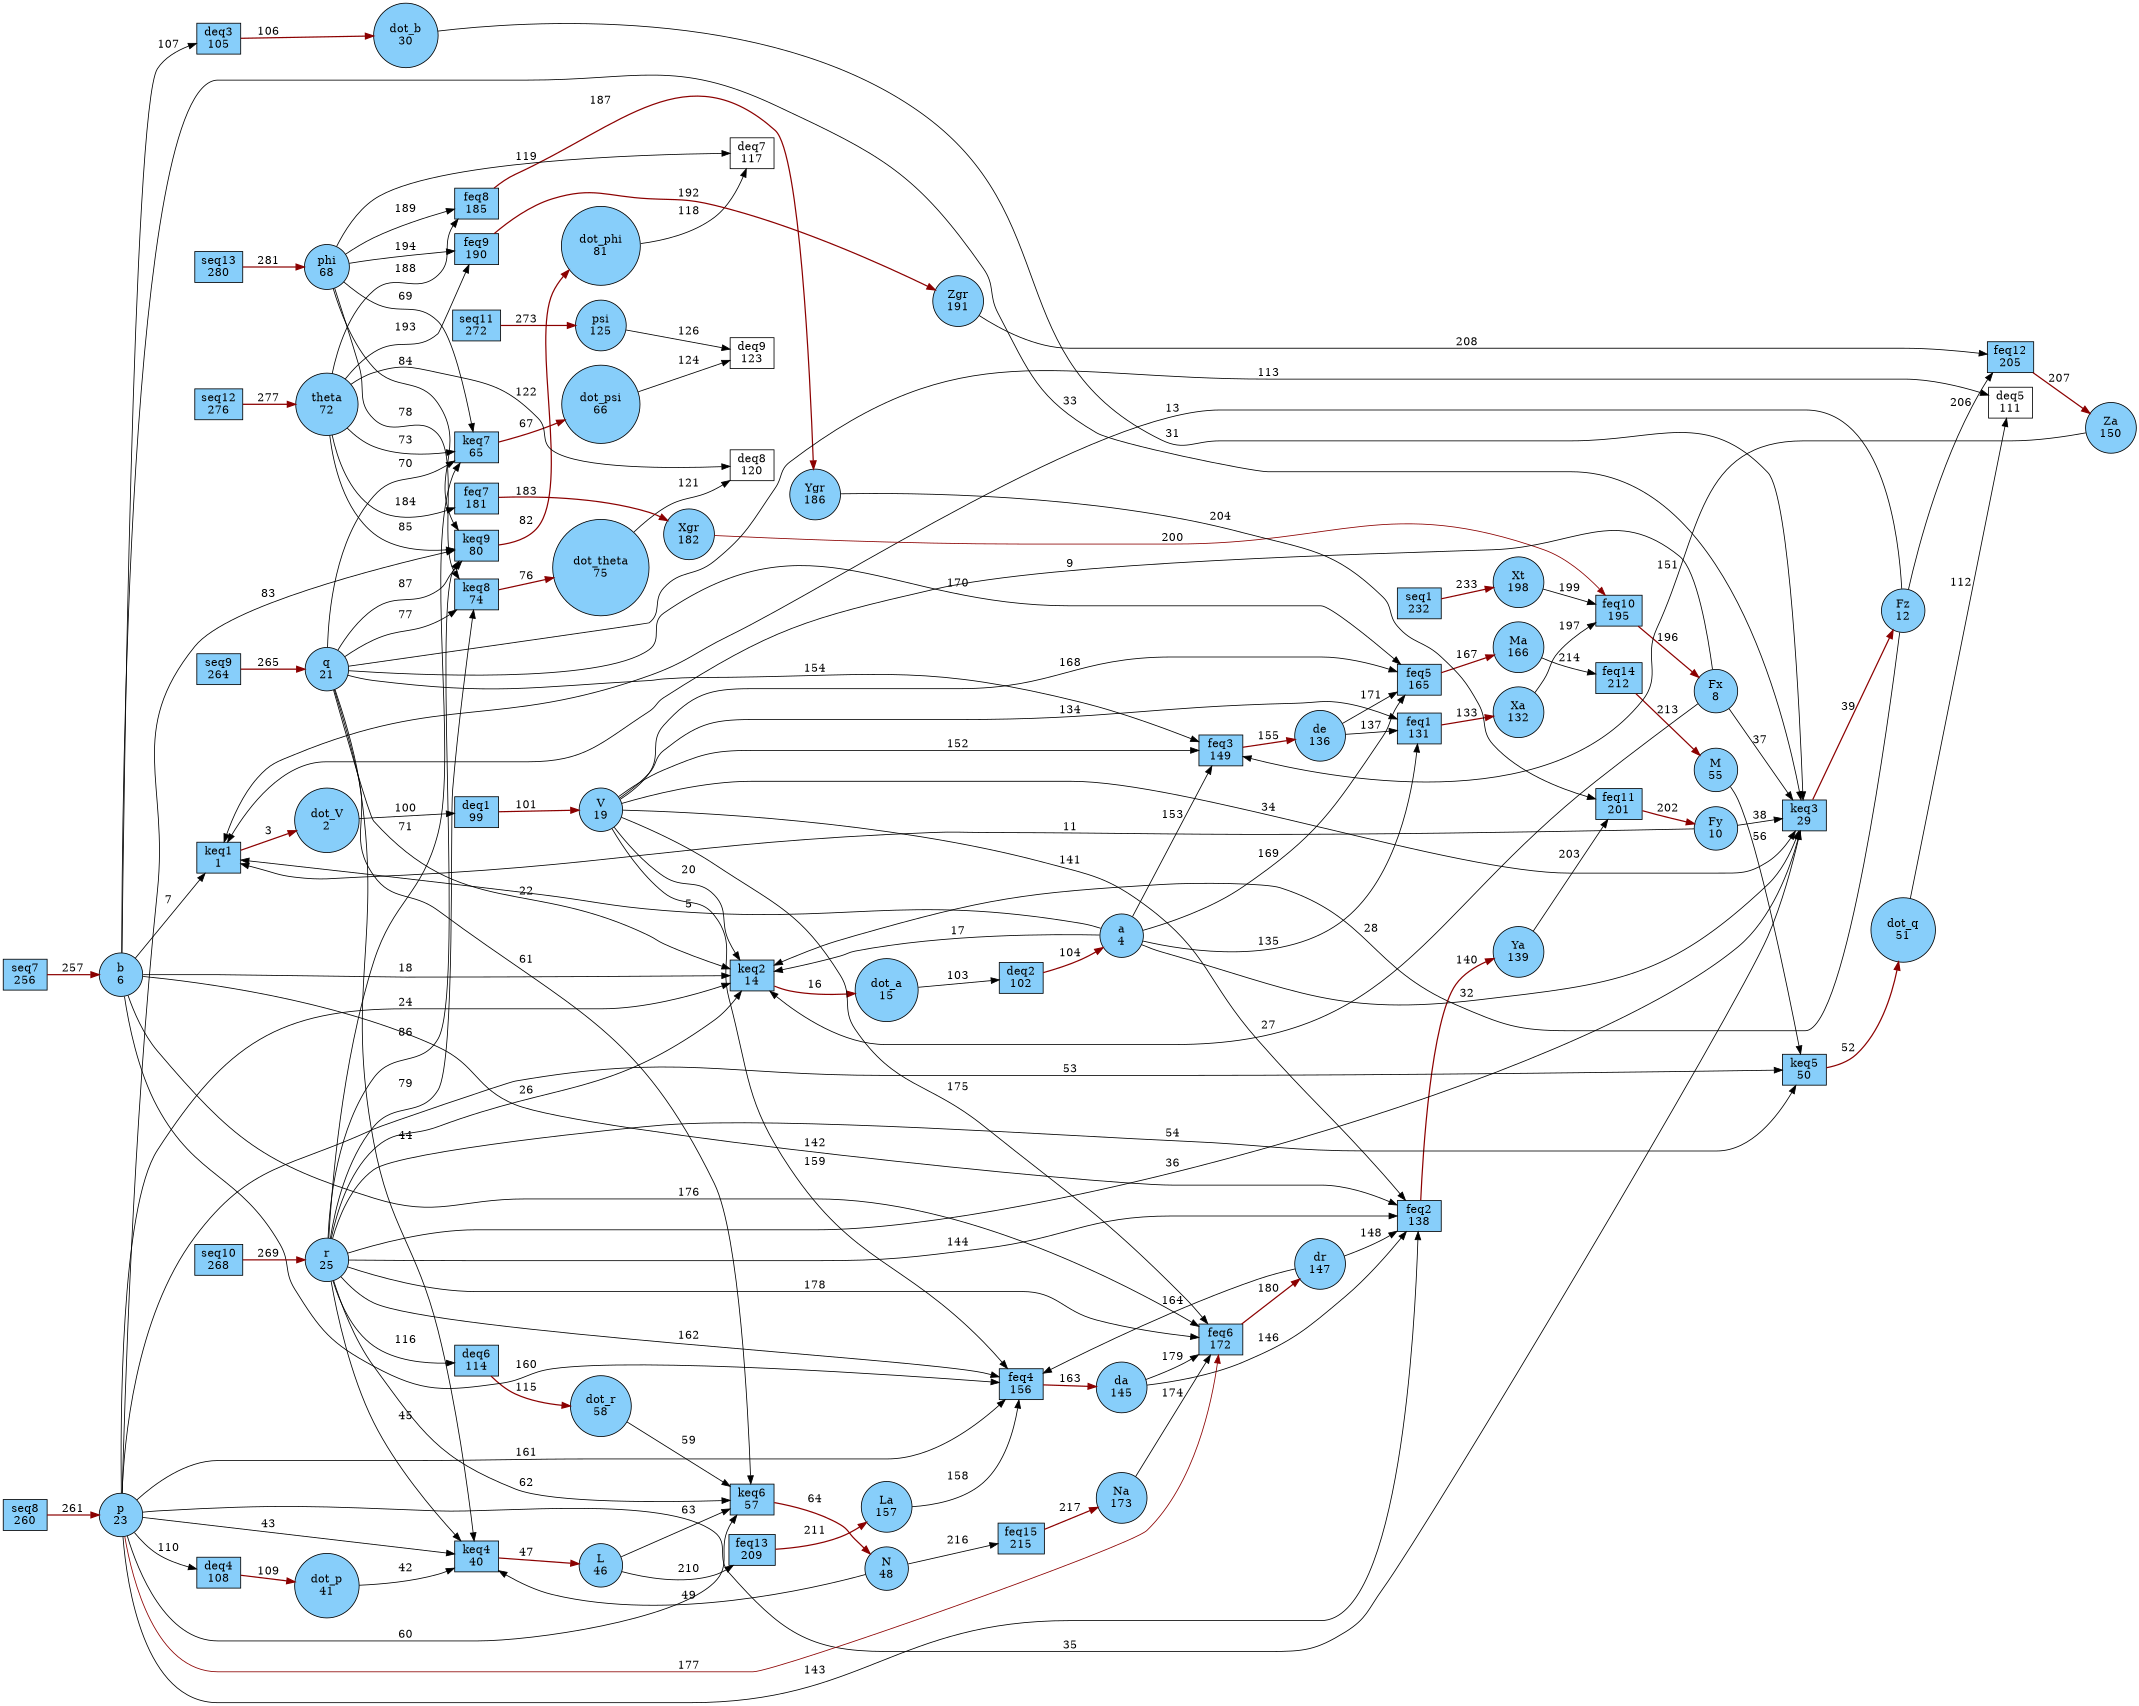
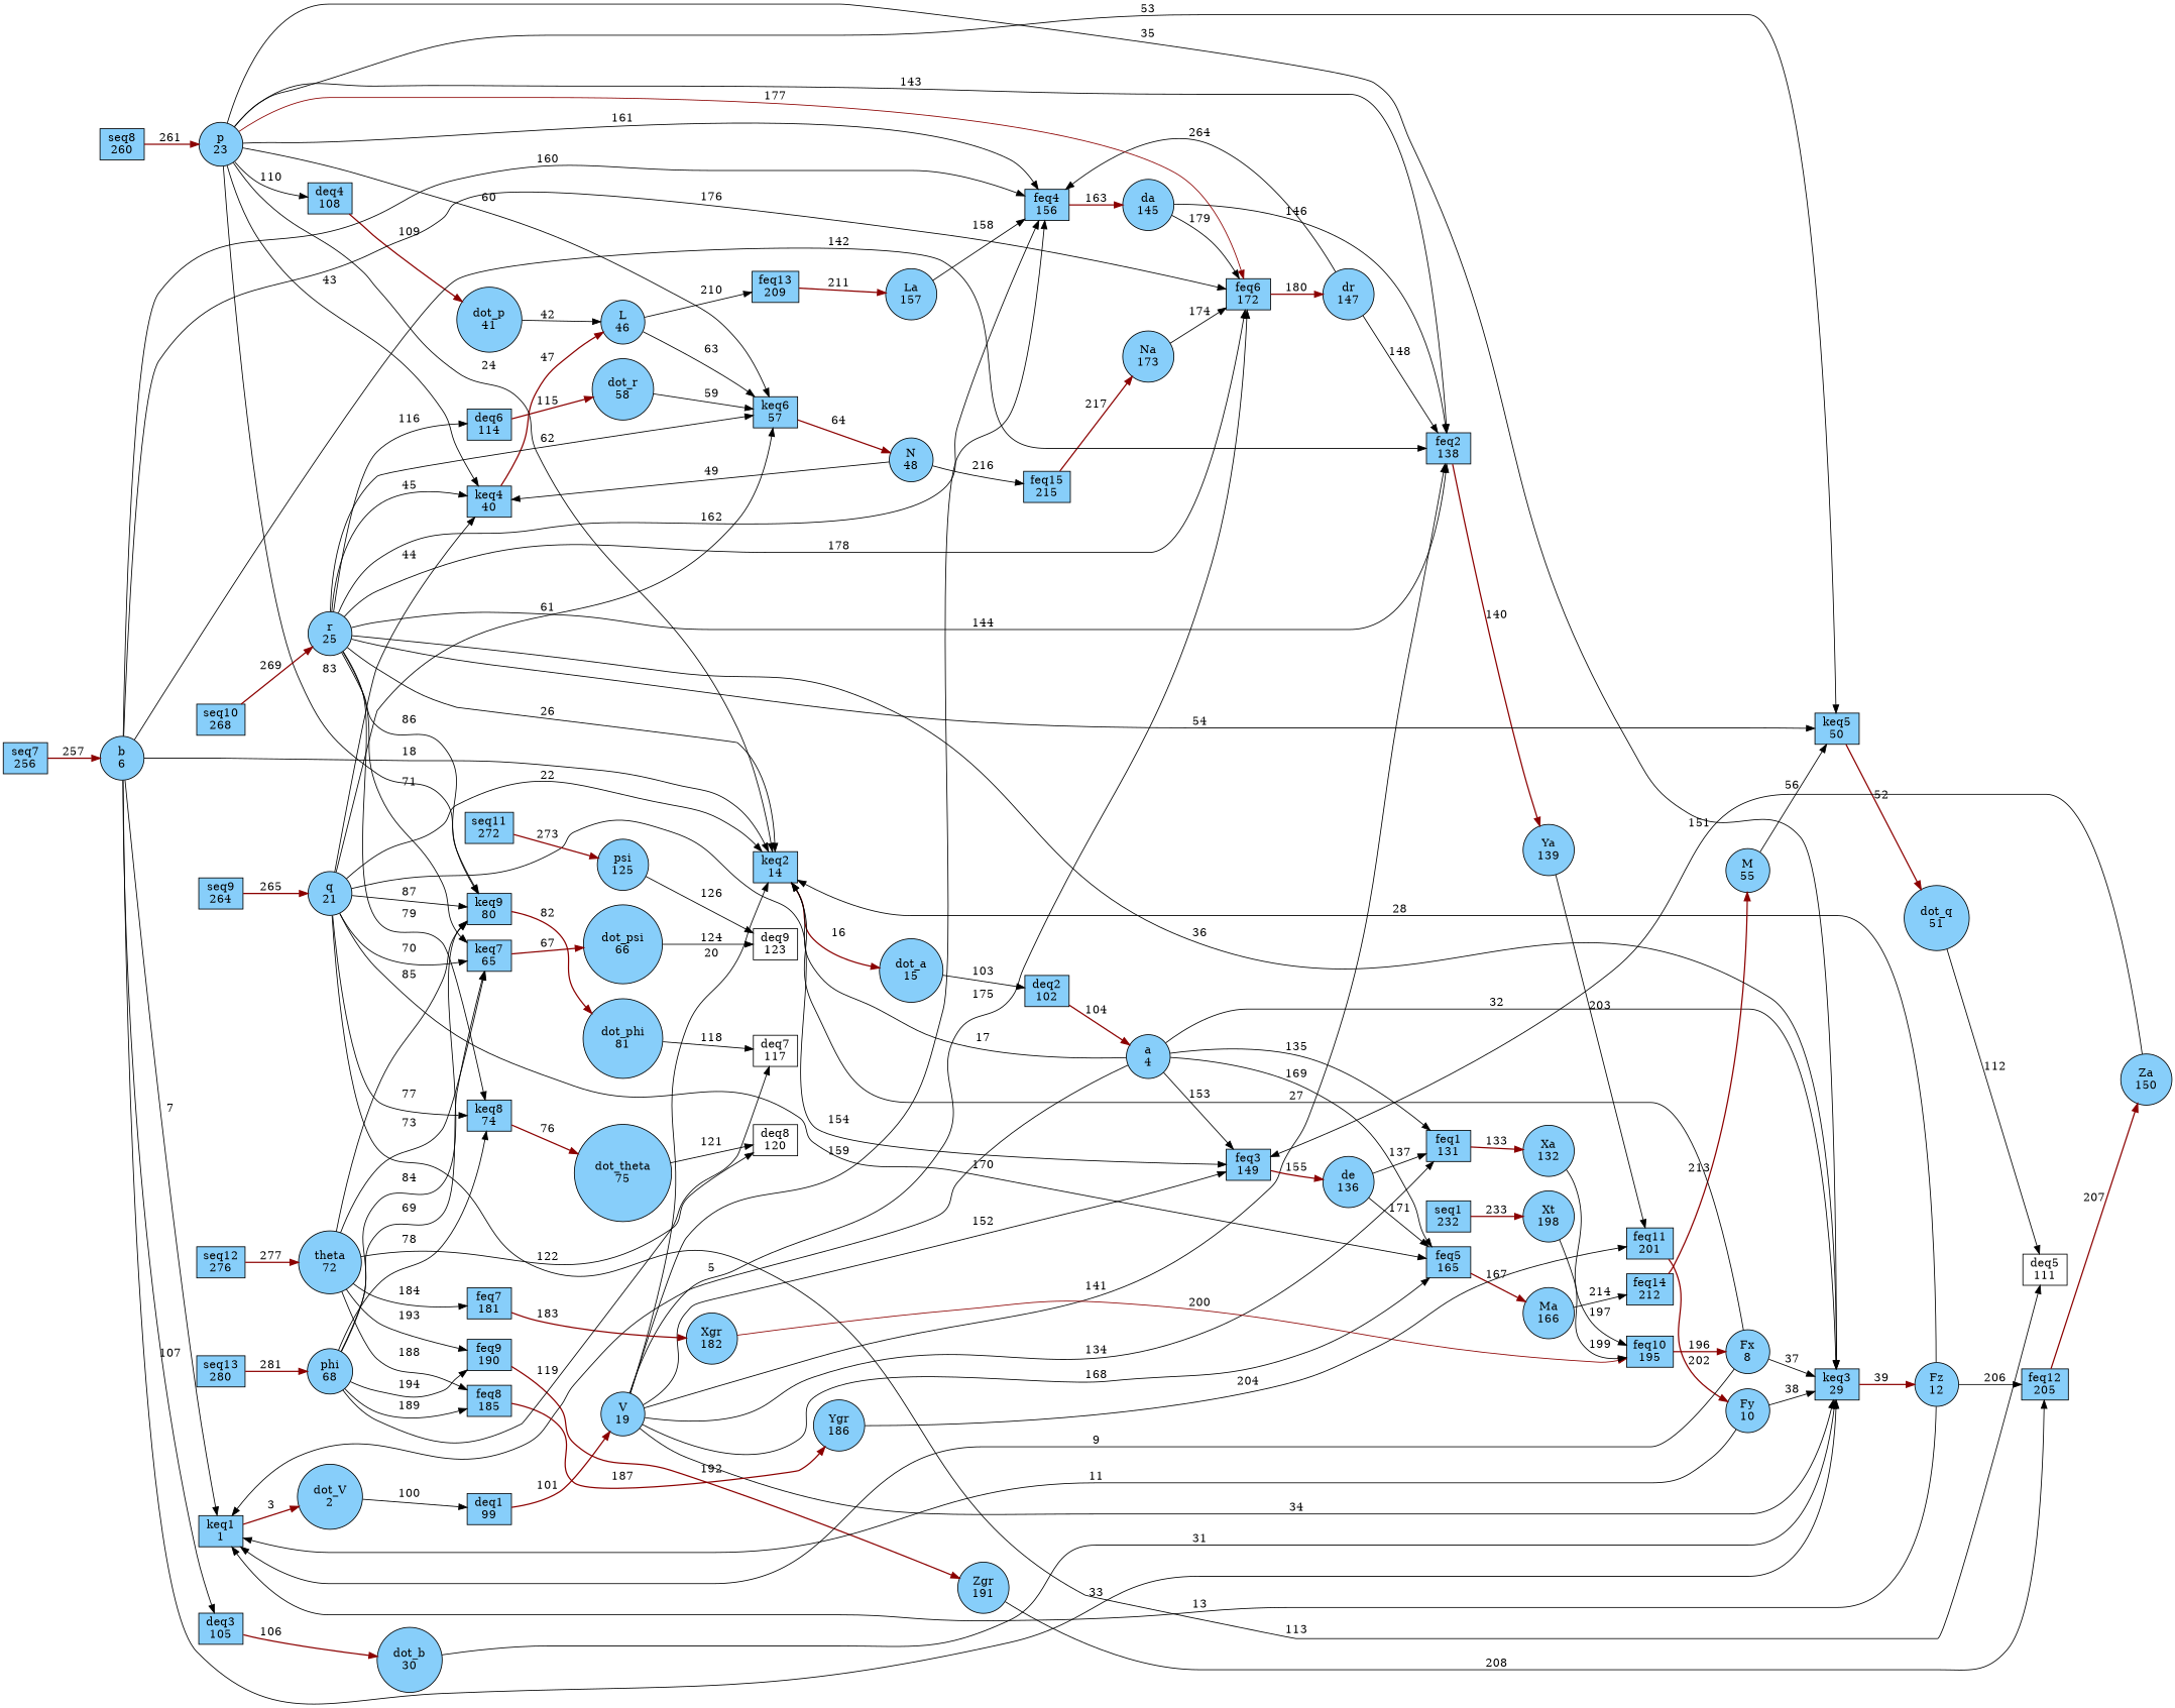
  digraph {
    rankdir=LR
    node [fillcolor=lightskyblue shape=box style=filled]
    edge [penwidth=1]
    n1 [label="keq1\n1"]
    n2 [label="dot_V\n2" shape=circle]
    n3 [label="deq1\n99"]
    n4 [label="keq2\n14"]
    n5 [label="dot_a\n15" shape=circle]
    n6 [label="deq2\n102"]
    n7 [label="keq3\n29"]
    n8 [label="Fz\n12" shape=circle]
    n9 [label="feq12\n205"]
    n10 [label="keq4\n40"]
    n11 [label="L\n46" shape=circle]
    n12 [label="keq6\n57"]
    n13 [label="feq13\n209"]
    n14 [label="keq5\n50"]
    n15 [label="dot_q\n51" shape=circle]
    n16 [fillcolor=white label="deq5\n111"]
    n17 [label="N\n48" shape=circle]
    n18 [label="feq15\n215"]
    n19 [label="keq7\n65"]
    n20 [label="dot_psi\n66" shape=circle]
    n21 [fillcolor=white label="deq9\n123"]
    n22 [label="keq8\n74"]
    n23 [label="dot_theta\n75" shape=circle]
    n24 [fillcolor=white label="deq8\n120"]
    n25 [label="keq9\n80"]
    n26 [label="dot_phi\n81" shape=circle]
    n27 [fillcolor=white label="deq7\n117"]
    n28 [label="V\n19" shape=circle]
    n29 [label="feq1\n131"]
    n30 [label="feq2\n138"]
    n31 [label="feq3\n149"]
    n32 [label="feq4\n156"]
    n33 [label="feq5\n165"]
    n34 [label="feq6\n172"]
    n35 [label="a\n4" shape=circle]
    n36 [label="deq3\n105"]
    n37 [label="dot_b\n30" shape=circle]
    n38 [label="deq4\n108"]
    n39 [label="dot_p\n41" shape=circle]
    n40 [label="deq6\n114"]
    n41 [label="dot_r\n58" shape=circle]
    n42 [label="Xa\n132" shape=circle]
    n43 [label="feq10\n195"]
    n44 [label="Ya\n139" shape=circle]
    n45 [label="feq11\n201"]
    n46 [label="de\n136" shape=circle]
    n47 [label="da\n145" shape=circle]
    n48 [label="Ma\n166" shape=circle]
    n49 [label="feq14\n212"]
    n50 [label="dr\n147" shape=circle]
    n51 [label="feq7\n181"]
    n52 [label="Xgr\n182" shape=circle]
    n53 [label="feq8\n185"]
    n54 [label="Ygr\n186" shape=circle]
    n55 [label="feq9\n190"]
    n56 [label="Zgr\n191" shape=circle]
    n57 [label="Fx\n8" shape=circle]
    n58 [label="Fy\n10" shape=circle]
    n59 [label="Za\n150" shape=circle]
    n60 [label="La\n157" shape=circle]
    n61 [label="M\n55" shape=circle]
    n62 [label="Na\n173" shape=circle]
    n63 [label="seq1\n232"]
    n64 [label="Xt\n198" shape=circle]
    n65 [label="seq7\n256"]
    n66 [label="b\n6" shape=circle]
    n67 [label="seq8\n260"]
    n68 [label="p\n23" shape=circle]
    n69 [label="seq9\n264"]
    n70 [label="q\n21" shape=circle]
    n71 [label="seq10\n268"]
    n72 [label="r\n25" shape=circle]
    n73 [label="seq11\n272"]
    n74 [label="psi\n125" shape=circle]
    n75 [label="seq12\n276"]
    n76 [label="theta\n72" shape=circle]
    n77 [label="seq13\n280"]
    n78 [label="phi\n68" shape=circle]
    n1 -> n2 [color=red4 label=3 penwidth=1.5]
    n2 -> n3 [label=100]
    n3 -> n28 [color=red4 label=101 penwidth=1.5]
    n4 -> n5 [color=red4 label=16 penwidth=1.5]
    n5 -> n6 [label=103]
    n6 -> n35 [color=red4 label=104 penwidth=1.5]
    n7 -> n8 [color=red4 label=39 penwidth=1.5]
    n8 -> n1 [label=13]
    n8 -> n4 [label=28]
    n8 -> n9 [label=206]
    n9 -> n59 [color=red4 label=207 penwidth=1.5]
    n10 -> n11 [color=red4 label=47 penwidth=1.5]
    n11 -> n12 [label=63]
    n11 -> n13 [label=210]
    n12 -> n17 [color=red4 label=64 penwidth=1.5]
    n13 -> n60 [color=red4 label=211 penwidth=1.5]
    n14 -> n15 [color=red4 label=52 penwidth=1.5]
    n15 -> n16 [label=112]
    n17 -> n10 [label=49]
    n17 -> n18 [label=216]
    n18 -> n62 [color=red4 label=217 penwidth=1.5]
    n19 -> n20 [color=red4 label=67 penwidth=1.5]
    n20 -> n21 [label=124]
    n22 -> n23 [color=red4 label=76 penwidth=1.5]
    n23 -> n24 [label=121]
    n25 -> n26 [color=red4 label=82 penwidth=1.5]
    n26 -> n27 [label=118]
    n28 -> n4 [label=20]
    n28 -> n7 [label=34]
    n28 -> n29 [label=134]
    n28 -> n30 [label=141]
    n28 -> n31 [label=152]
    n28 -> n32 [label=159]
    n28 -> n33 [label=168]
    n28 -> n34 [label=175]
    n29 -> n42 [color=red4 label=133 penwidth=1.5]
    n30 -> n44 [color=red4 label=140 penwidth=1.5]
    n31 -> n46 [color=red4 label=155 penwidth=1.5]
    n32 -> n47 [color=red4 label=163 penwidth=1.5]
    n33 -> n48 [color=red4 label=167 penwidth=1.5]
    n34 -> n50 [color=red4 label=180 penwidth=1.5]
    n35 -> n1 [label=5]
    n35 -> n4 [label=17]
    n35 -> n7 [label=32]
    n35 -> n29 [label=135]
    n35 -> n31 [label=153]
    n35 -> n33 [label=169]
    n36 -> n37 [color=red4 label=106 penwidth=1.5]
    n37 -> n7 [label=31]
    n38 -> n39 [color=red4 label=109 penwidth=1.5]
-   n39 -> n10 [label=42]
+   n39 -> n11 [label=42]
    n40 -> n41 [color=red4 label=115 penwidth=1.5]
    n41 -> n12 [label=59]
    n42 -> n43 [label=197]
    n43 -> n57 [color=red4 label=196 penwidth=1.5]
    n44 -> n45 [label=203]
    n45 -> n58 [color=red4 label=202 penwidth=1.5]
    n46 -> n29 [label=137]
    n46 -> n33 [label=171]
    n47 -> n30 [label=146]
    n47 -> n34 [label=179]
    n48 -> n49 [label=214]
    n49 -> n61 [color=red4 label=213 penwidth=1.5]
    n50 -> n30 [label=148]
-   n50 -> n32 [label=164]
+   n50 -> n32 [label=264]
    n51 -> n52 [color=red4 label=183 penwidth=1.5]
    n52 -> n43 [color=red4 label=200]
    n53 -> n54 [color=red4 label=187 penwidth=1.5]
    n54 -> n45 [label=204]
    n55 -> n56 [color=red4 label=192 penwidth=1.5]
    n56 -> n9 [label=208]
    n57 -> n1 [label=9]
    n57 -> n4 [label=27]
    n57 -> n7 [label=37]
    n58 -> n1 [label=11]
    n58 -> n7 [label=38]
    n59 -> n31 [label=151]
    n60 -> n32 [label=158]
    n61 -> n14 [label=56]
    n62 -> n34 [label=174]
    n63 -> n64 [color=red4 label=233 penwidth=1.5]
    n64 -> n43 [label=199]
    n65 -> n66 [color=red4 label=257 penwidth=1.5]
    n66 -> n1 [label=7]
    n66 -> n4 [label=18]
    n66 -> n7 [label=33]
    n66 -> n30 [label=142]
    n66 -> n32 [label=160]
    n66 -> n34 [label=176]
    n66 -> n36 [label=107]
    n67 -> n68 [color=red4 label=261 penwidth=1.5]
    n68 -> n4 [label=24]
    n68 -> n7 [label=35]
    n68 -> n10 [label=43]
    n68 -> n12 [label=60]
    n68 -> n14 [label=53]
    n68 -> n25 [label=83]
    n68 -> n30 [label=143]
    n68 -> n32 [label=161]
    n68 -> n34 [color=red4 label=177]
    n68 -> n38 [label=110]
    n69 -> n70 [color=red4 label=265 penwidth=1.5]
    n70 -> n4 [label=22]
    n70 -> n10 [label=44]
    n70 -> n12 [label=61]
    n70 -> n16 [label=113]
    n70 -> n19 [label=70]
    n70 -> n22 [label=77]
    n70 -> n25 [label=87]
    n70 -> n31 [label=154]
    n70 -> n33 [label=170]
    n71 -> n72 [color=red4 label=269 penwidth=1.5]
    n72 -> n4 [label=26]
    n72 -> n7 [label=36]
    n72 -> n10 [label=45]
    n72 -> n12 [label=62]
    n72 -> n14 [label=54]
    n72 -> n19 [label=71]
    n72 -> n22 [label=79]
    n72 -> n25 [label=86]
    n72 -> n30 [label=144]
    n72 -> n32 [label=162]
    n72 -> n34 [label=178]
    n72 -> n40 [label=116]
    n73 -> n74 [color=red4 label=273 penwidth=1.5]
    n74 -> n21 [label=126]
    n75 -> n76 [color=red4 label=277 penwidth=1.5]
    n76 -> n19 [label=73]
    n76 -> n24 [label=122]
    n76 -> n25 [label=85]
    n76 -> n51 [label=184]
    n76 -> n53 [label=188]
    n76 -> n55 [label=193]
    n77 -> n78 [color=red4 label=281 penwidth=1.5]
    n78 -> n19 [label=69]
    n78 -> n22 [label=78]
    n78 -> n25 [label=84]
    n78 -> n27 [label=119]
    n78 -> n53 [label=189]
    n78 -> n55 [label=194]
  }
